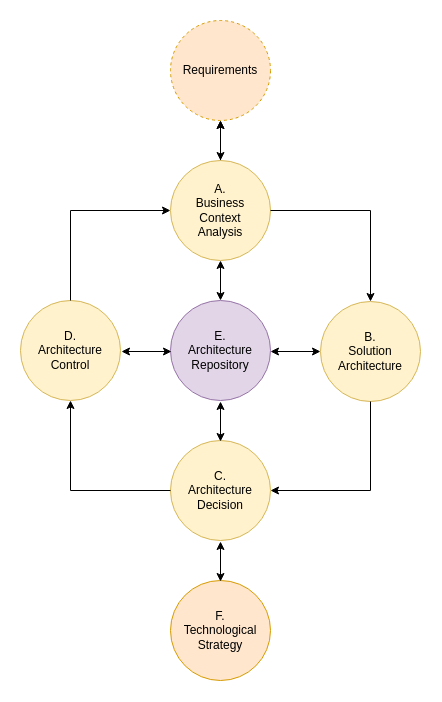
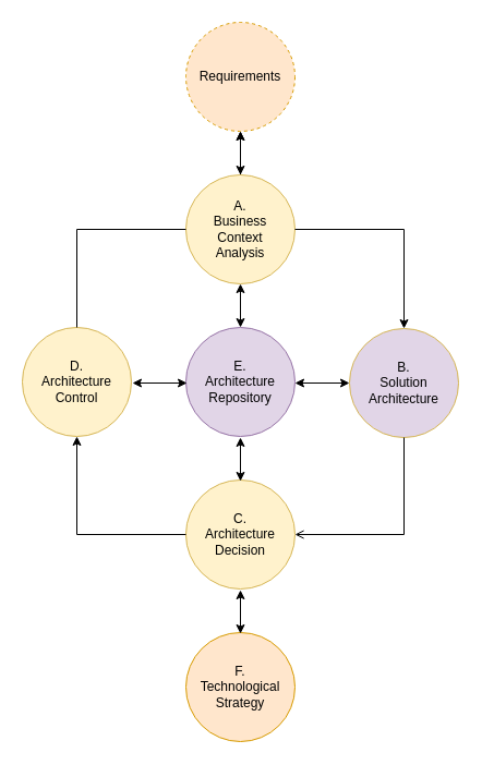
  <mxCell id="0" />
  <mxCell id="1" parent="0" />
  <mxCell id="2" value="Requirements" style="ellipse;whiteSpace=wrap;html=1;aspect=fixed;fillColor=#ffe6cc;strokeColor=#d79b00;dashed=1;" vertex="1" parent="1"><mxGeometry x="170" y="20" width="100" height="100" as="geometry" /></mxCell>
  <mxCell id="3" value="" style="edgeStyle=orthogonalEdgeStyle;rounded=0;orthogonalLoop=1;jettySize=auto;html=1;" edge="1" parent="1" source="4" target="2"><mxGeometry relative="1" as="geometry" /></mxCell>
  <mxCell id="4" value="A.&lt;br&gt;Business &lt;br&gt;Context &lt;br&gt;Analysis" style="ellipse;whiteSpace=wrap;html=1;aspect=fixed;fillColor=#fff2cc;strokeColor=#d6b656;" vertex="1" parent="1"><mxGeometry x="170" y="160" width="100" height="100" as="geometry" /></mxCell>
- <mxCell id="5" value="B.&lt;br&gt;Solution&lt;br&gt;Architecture" style="ellipse;whiteSpace=wrap;html=1;aspect=fixed;fillColor=#fff2cc;strokeColor=#d6b656;" vertex="1" parent="1"><mxGeometry x="320" y="301" width="100" height="100" as="geometry" /></mxCell>
+ <mxCell id="5" value="B.&lt;br&gt;Solution&lt;br&gt;Architecture" style="ellipse;whiteSpace=wrap;html=1;aspect=fixed;fillColor=#e1d5e7;strokeColor=#d6b656;" vertex="1" parent="1"><mxGeometry x="320" y="301" width="100" height="100" as="geometry" /></mxCell>
  <mxCell id="6" value="C.&lt;br&gt;Architecture&lt;br&gt;Decision" style="ellipse;whiteSpace=wrap;html=1;aspect=fixed;fillColor=#fff2cc;strokeColor=#d6b656;" vertex="1" parent="1"><mxGeometry x="170" y="440" width="100" height="100" as="geometry" /></mxCell>
  <mxCell id="7" value="D.&lt;br&gt;Architecture&lt;br&gt;Control" style="ellipse;whiteSpace=wrap;html=1;aspect=fixed;fillColor=#fff2cc;strokeColor=#d6b656;" vertex="1" parent="1"><mxGeometry x="20" y="300" width="100" height="100" as="geometry" /></mxCell>
  <mxCell id="8" value="F.&lt;br&gt;Technological&lt;br&gt;Strategy" style="ellipse;whiteSpace=wrap;html=1;aspect=fixed;fillColor=#ffe6cc;strokeColor=#d79b00;" vertex="1" parent="1"><mxGeometry x="170" y="580" width="100" height="100" as="geometry" /></mxCell>
  <mxCell id="9" value="E.&lt;br&gt;Architecture&lt;br&gt;Repository" style="ellipse;whiteSpace=wrap;html=1;aspect=fixed;fillColor=#e1d5e7;strokeColor=#9673a6;" vertex="1" parent="1"><mxGeometry x="170" y="300" width="100" height="100" as="geometry" /></mxCell>
  <mxCell id="10" value="" style="endArrow=classic;startArrow=classic;html=1;rounded=0;entryX=0.5;entryY=1;entryDx=0;entryDy=0;exitX=0.5;exitY=0;exitDx=0;exitDy=0;" edge="1" parent="1" source="4" target="2"><mxGeometry width="50" height="50" relative="1" as="geometry"><mxPoint x="220" y="160" as="sourcePoint" /><mxPoint x="280" y="240" as="targetPoint" /></mxGeometry></mxCell>
  <mxCell id="11" value="" style="endArrow=classic;startArrow=classic;html=1;rounded=0;" edge="1" parent="1"><mxGeometry width="50" height="50" relative="1" as="geometry"><mxPoint x="320" y="351" as="sourcePoint" /><mxPoint x="270" y="351" as="targetPoint" /></mxGeometry></mxCell>
  <mxCell id="12" value="" style="endArrow=classic;html=1;rounded=0;entryX=0.5;entryY=0;entryDx=0;entryDy=0;exitX=1;exitY=0.5;exitDx=0;exitDy=0;" edge="1" parent="1" source="4" target="5"><mxGeometry width="50" height="50" relative="1" as="geometry"><mxPoint x="230" y="290" as="sourcePoint" /><mxPoint x="280" y="240" as="targetPoint" /><Array as="points"><mxPoint x="370" y="210" /></Array></mxGeometry></mxCell>
- <mxCell id="13" value="" style="endArrow=classic;html=1;rounded=0;entryX=1;entryY=0.5;entryDx=0;entryDy=0;exitX=0.5;exitY=1;exitDx=0;exitDy=0;" edge="1" parent="1" source="5" target="6"><mxGeometry width="50" height="50" relative="1" as="geometry"><mxPoint x="280" y="220" as="sourcePoint" /><mxPoint x="390" y="330" as="targetPoint" /><Array as="points"><mxPoint x="370" y="490" /></Array></mxGeometry></mxCell>
+ <mxCell id="13" value="" style="endArrow=open;html=1;rounded=0;entryX=1;entryY=0.5;entryDx=0;entryDy=0;exitX=0.5;exitY=1;exitDx=0;exitDy=0;" edge="1" parent="1" source="5" target="6"><mxGeometry width="50" height="50" relative="1" as="geometry"><mxPoint x="280" y="220" as="sourcePoint" /><mxPoint x="390" y="330" as="targetPoint" /><Array as="points"><mxPoint x="370" y="490" /></Array></mxGeometry></mxCell>
  <mxCell id="14" value="" style="endArrow=classic;html=1;rounded=0;entryX=0.5;entryY=1;entryDx=0;entryDy=0;exitX=0;exitY=0.5;exitDx=0;exitDy=0;" edge="1" parent="1" source="6" target="7"><mxGeometry width="50" height="50" relative="1" as="geometry"><mxPoint x="390" y="430" as="sourcePoint" /><mxPoint x="280" y="539" as="targetPoint" /><Array as="points"><mxPoint x="70" y="490" /></Array></mxGeometry></mxCell>
- <mxCell id="15" value="" style="endArrow=classic;html=1;rounded=0;entryX=0;entryY=0.5;entryDx=0;entryDy=0;exitX=0.5;exitY=0;exitDx=0;exitDy=0;" edge="1" parent="1" source="7" target="4"><mxGeometry width="50" height="50" relative="1" as="geometry"><mxPoint x="400" y="440" as="sourcePoint" /><mxPoint x="290" y="549" as="targetPoint" /><Array as="points"><mxPoint x="70" y="210" /></Array></mxGeometry></mxCell>
+ <mxCell id="15" value="" style="endArrow=none;html=1;rounded=0;entryX=0;entryY=0.5;entryDx=0;entryDy=0;exitX=0.5;exitY=0;exitDx=0;exitDy=0;" edge="1" parent="1" source="7" target="4"><mxGeometry width="50" height="50" relative="1" as="geometry"><mxPoint x="400" y="440" as="sourcePoint" /><mxPoint x="290" y="549" as="targetPoint" /><Array as="points"><mxPoint x="70" y="210" /></Array></mxGeometry></mxCell>
  <mxCell id="16" value="" style="endArrow=classic;startArrow=classic;html=1;rounded=0;entryX=0.5;entryY=1;entryDx=0;entryDy=0;exitX=0.5;exitY=0;exitDx=0;exitDy=0;" edge="1" parent="1"><mxGeometry width="50" height="50" relative="1" as="geometry"><mxPoint x="220" y="300" as="sourcePoint" /><mxPoint x="220" y="260" as="targetPoint" /></mxGeometry></mxCell>
  <mxCell id="17" value="" style="endArrow=classic;startArrow=classic;html=1;rounded=0;entryX=0.5;entryY=1;entryDx=0;entryDy=0;exitX=0.5;exitY=0;exitDx=0;exitDy=0;" edge="1" parent="1"><mxGeometry width="50" height="50" relative="1" as="geometry"><mxPoint x="220" y="441" as="sourcePoint" /><mxPoint x="220" y="401" as="targetPoint" /></mxGeometry></mxCell>
  <mxCell id="18" value="" style="endArrow=classic;startArrow=classic;html=1;rounded=0;entryX=0.5;entryY=1;entryDx=0;entryDy=0;exitX=0.5;exitY=0;exitDx=0;exitDy=0;" edge="1" parent="1"><mxGeometry width="50" height="50" relative="1" as="geometry"><mxPoint x="220" y="581" as="sourcePoint" /><mxPoint x="220" y="541" as="targetPoint" /></mxGeometry></mxCell>
  <mxCell id="19" value="" style="endArrow=classic;startArrow=classic;html=1;rounded=0;" edge="1" parent="1"><mxGeometry width="50" height="50" relative="1" as="geometry"><mxPoint x="171" y="351" as="sourcePoint" /><mxPoint x="121" y="351" as="targetPoint" /></mxGeometry></mxCell>
